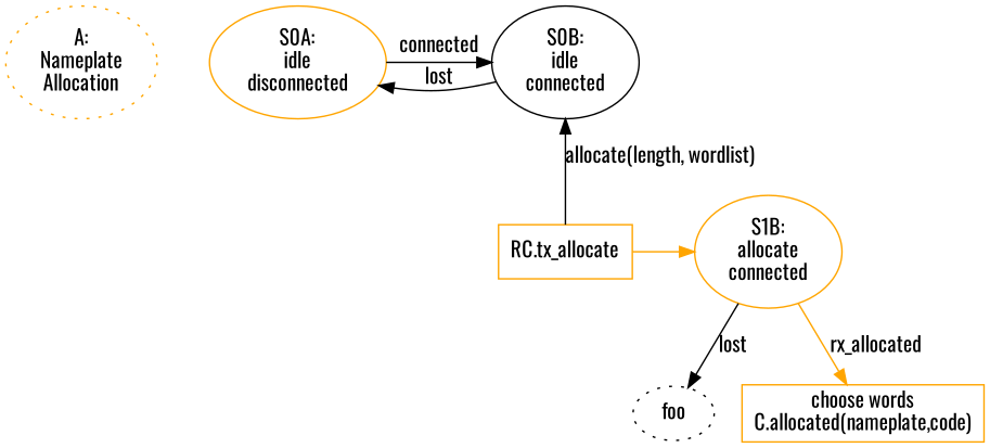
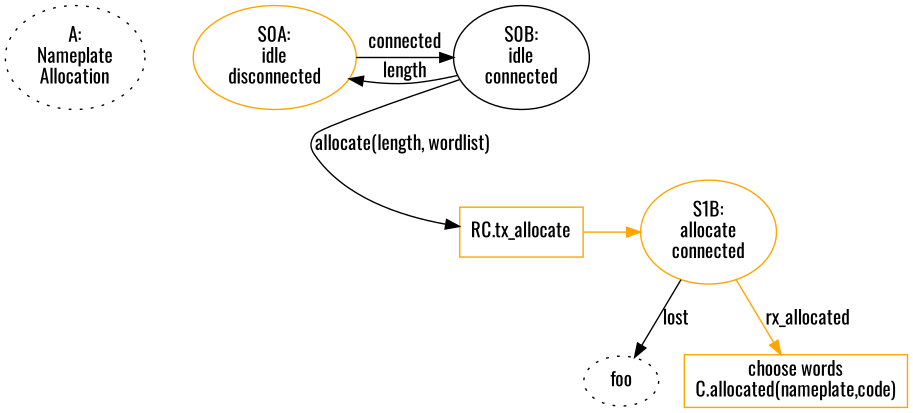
  digraph {
    fontname=Oswald
    node [fontname=Oswald color=orange]
    edge [fontname=Oswald]
-   n1 [label="A:\nNameplate\nAllocation" style=dotted]
+   n1 [label="A:\nNameplate\nAllocation" style=dotted color=""]
    n2 [label="S0A:\nidle\ndisconnected"]
    n3 [label="S0B:\nidle\nconnected" color=""]
    n4 [label="RC.tx_allocate" shape=box]
    n5 [label="S1B:\nallocate\nconnected"]
    foo [style=dotted color=""]
    n7 [label="choose words\nC.allocated(nameplate,code)" shape=box]
    subgraph sub_1 {
      rank=same
      n1
      n2
      n3
    }
    subgraph sub_2 {
      rank=same
      n4
      n5
    }
    n1 -> n2 [style=invis]
    n2 -> n3 [label=connected]
-   n3 -> n2 [label=lost]
-   n4 -> n3 [label="allocate(length, wordlist)"]
+   n3 -> n2 [label=length]
+   n3 -> n4 [label="allocate(length, wordlist)"]
    n3 -> n5 [style=invis]
    n4 -> n5 [color=orange]
    n5 -> foo [label=lost]
    n5 -> n7 [color=orange label=rx_allocated]
  }
